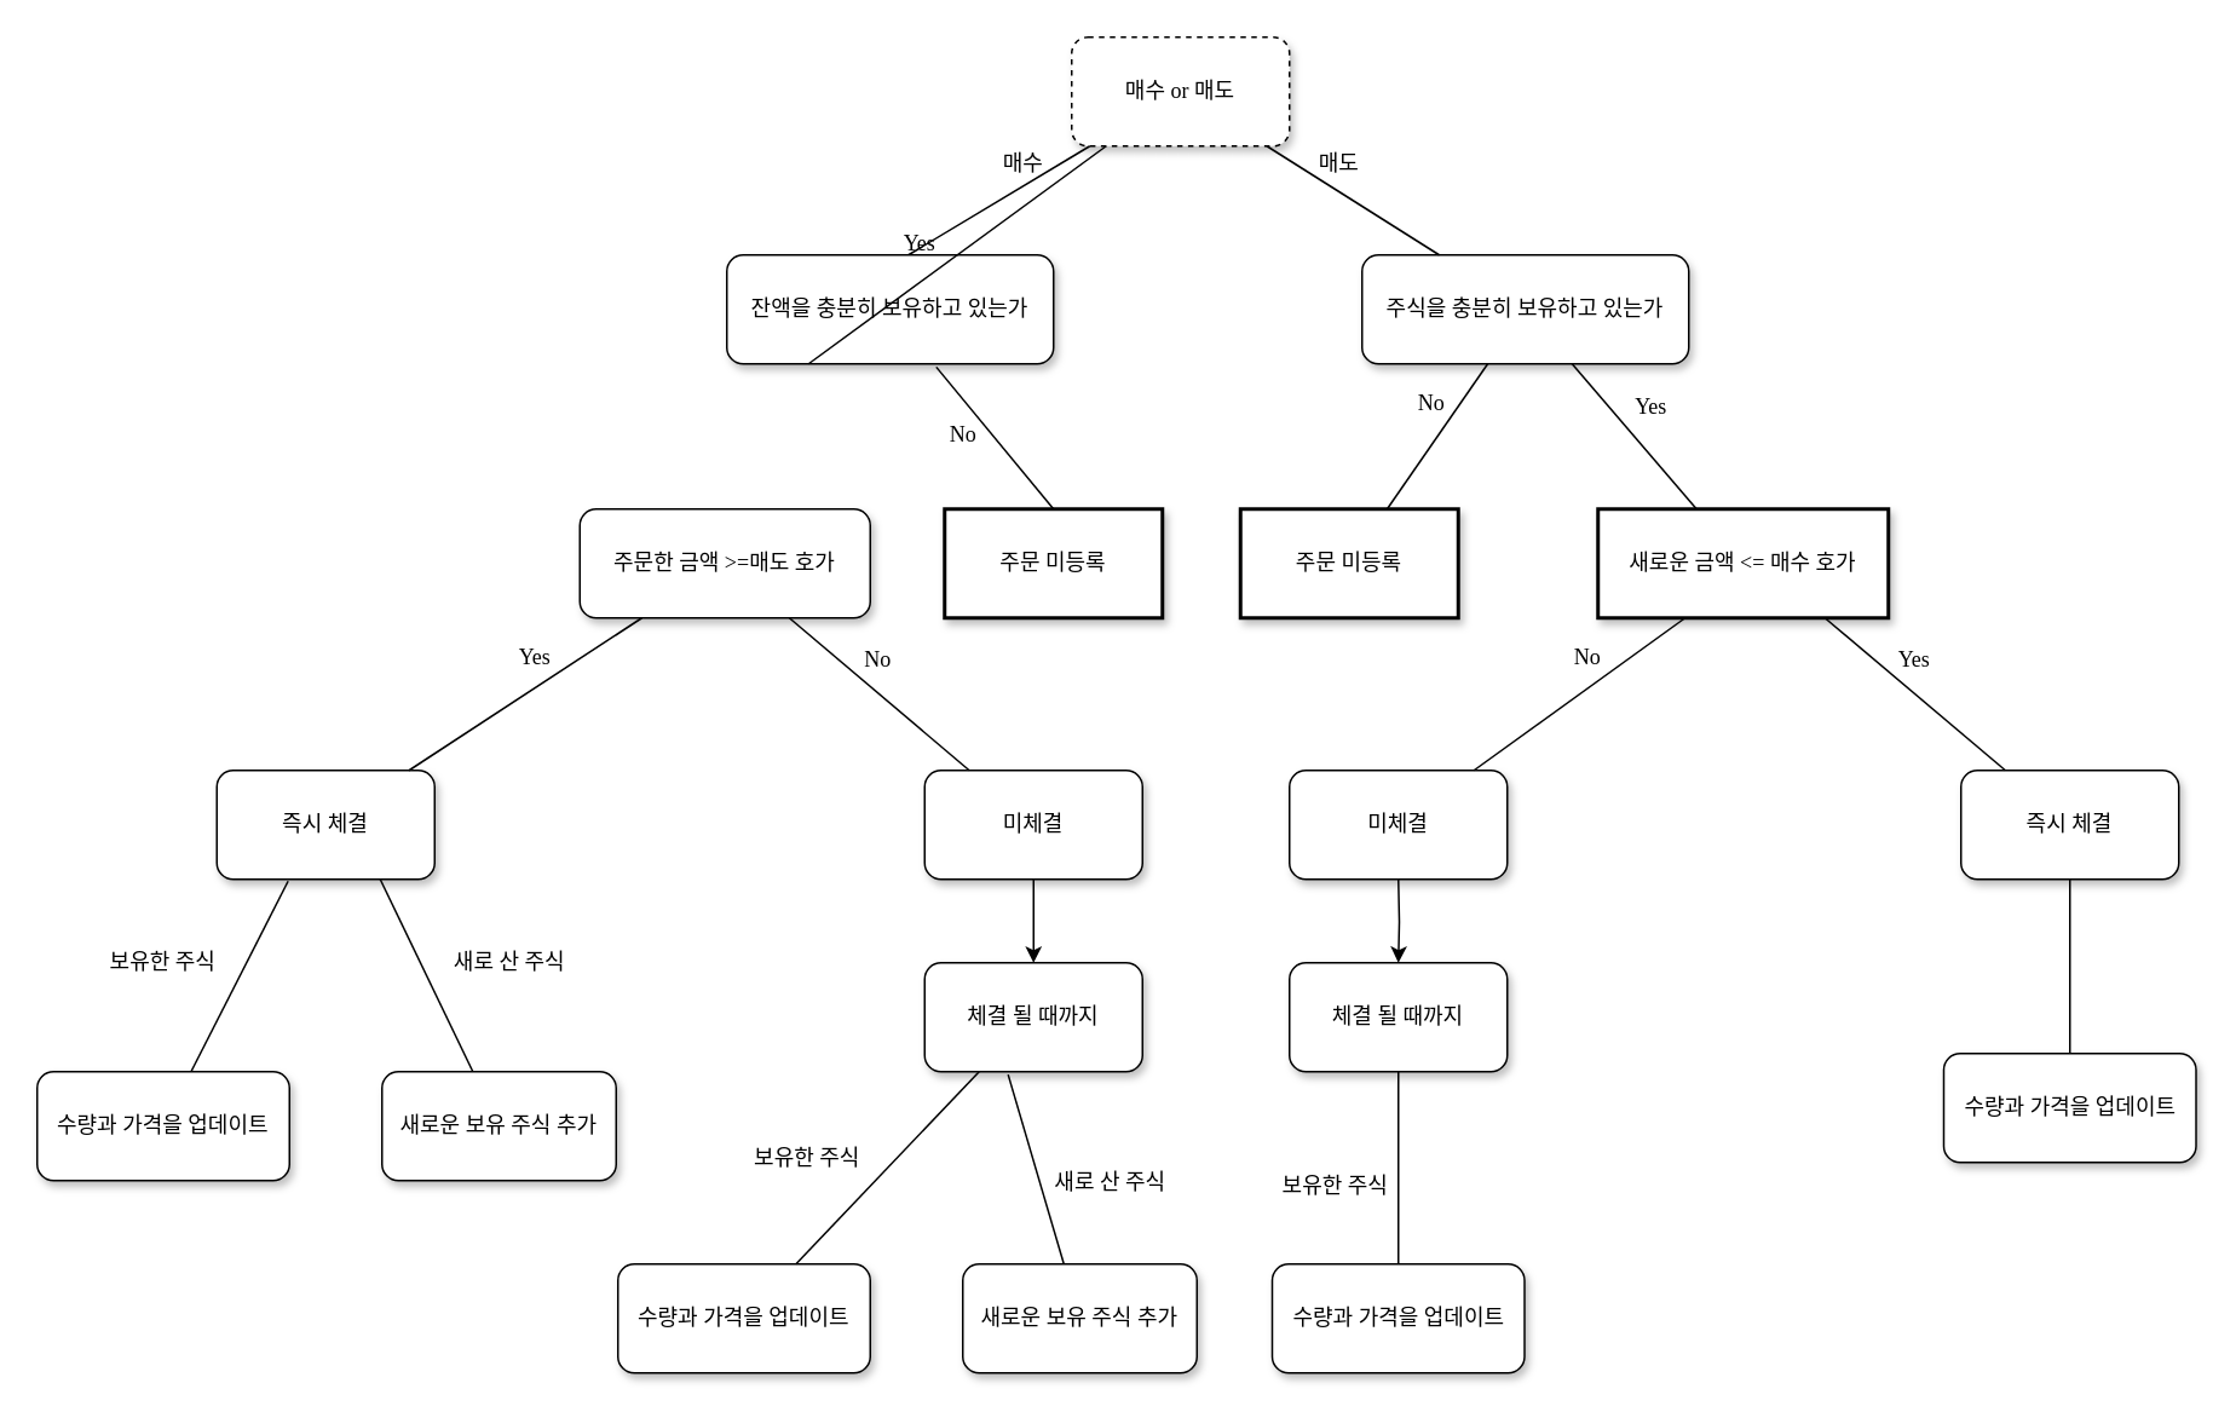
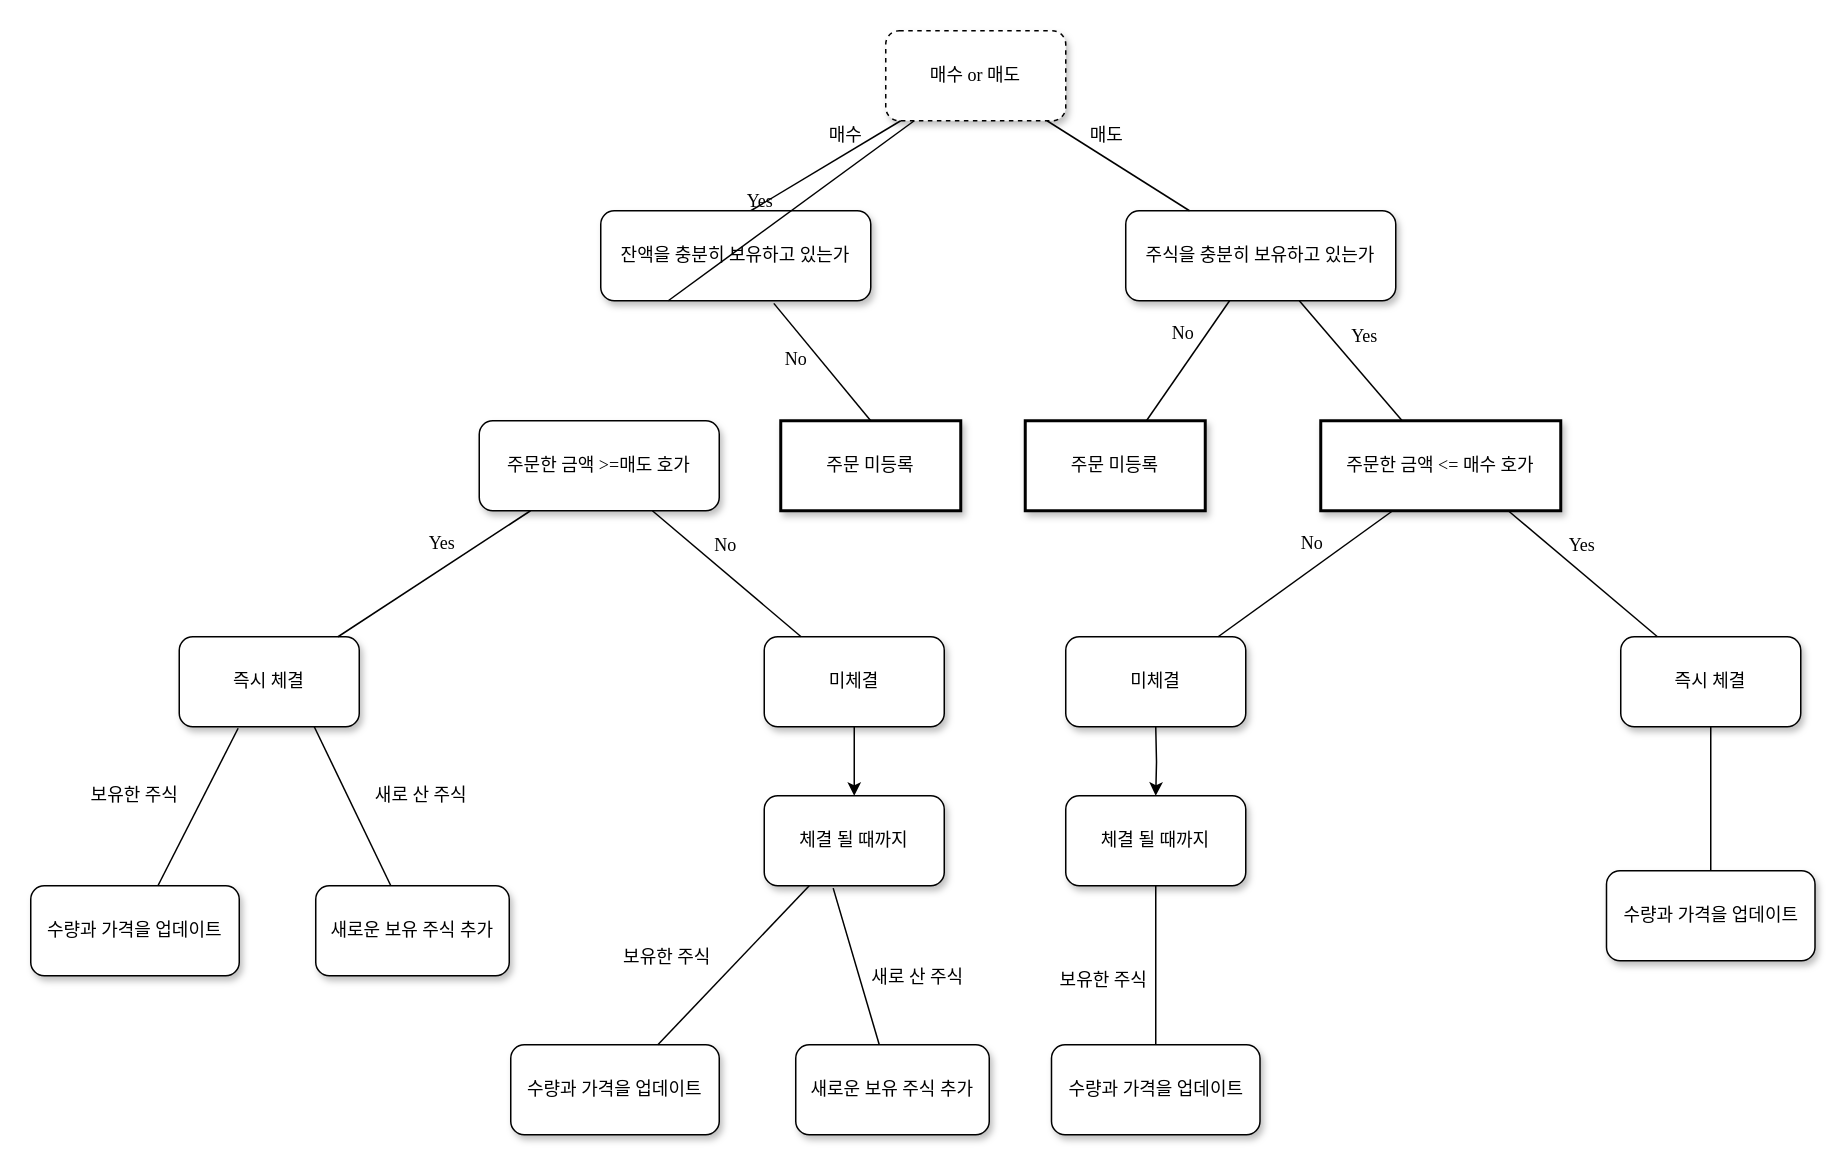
  <mxCell id="0" />
  <mxCell id="1" parent="0" />
  <mxCell id="2" value="매수 or 매도" style="whiteSpace=wrap;html=1;rounded=1;shadow=1;labelBackgroundColor=none;strokeWidth=1;fontFamily=Verdana;fontSize=12;align=center;dashed=1;" parent="1" vertex="1"><mxGeometry x="590" y="20" width="120" height="60" as="geometry" /></mxCell>
  <mxCell id="3" value="주문한 금액 &amp;gt;=&lt;span style=&quot;background-color: initial;&quot;&gt;매도 호가&lt;/span&gt;" style="whiteSpace=wrap;html=1;rounded=1;shadow=1;labelBackgroundColor=none;strokeWidth=1;fontFamily=Verdana;fontSize=12;align=center;" parent="1" vertex="1"><mxGeometry x="319" y="280" width="160" height="60" as="geometry" /></mxCell>
  <mxCell id="4" value="주식을 충분히 보유하고 있는가" style="whiteSpace=wrap;html=1;rounded=1;shadow=1;labelBackgroundColor=none;strokeWidth=1;fontFamily=Verdana;fontSize=12;align=center;" parent="1" vertex="1"><mxGeometry x="750" y="140" width="180" height="60" as="geometry" /></mxCell>
  <mxCell id="5" value="매도" style="rounded=0;html=1;labelBackgroundColor=none;startArrow=none;startFill=0;startSize=5;endArrow=none;endFill=0;endSize=5;jettySize=auto;orthogonalLoop=1;strokeWidth=1;fontFamily=Verdana;fontSize=12" parent="1" source="2" target="4" edge="1"><mxGeometry x="-0.3" y="13" relative="1" as="geometry"><mxPoint as="offset" /></mxGeometry></mxCell>
  <mxCell id="6" value="매수" style="rounded=0;html=1;labelBackgroundColor=none;startArrow=none;startFill=0;startSize=5;endArrow=none;endFill=0;endSize=5;jettySize=auto;orthogonalLoop=1;strokeWidth=1;fontFamily=Verdana;fontSize=12" parent="1" source="2" edge="1"><mxGeometry x="-0.359" y="-11" relative="1" as="geometry"><mxPoint as="offset" /><mxPoint x="500" y="140" as="targetPoint" /></mxGeometry></mxCell>
  <mxCell id="7" value="즉시 체결" style="whiteSpace=wrap;html=1;rounded=1;shadow=1;labelBackgroundColor=none;strokeWidth=1;fontFamily=Verdana;fontSize=12;align=center;" parent="1" vertex="1"><mxGeometry x="119" y="424" width="120" height="60" as="geometry" /></mxCell>
  <mxCell id="8" style="edgeStyle=orthogonalEdgeStyle;rounded=0;orthogonalLoop=1;jettySize=auto;html=1;exitX=0.5;exitY=1;exitDx=0;exitDy=0;entryX=0.5;entryY=0;entryDx=0;entryDy=0;" edge="1" parent="1" source="9" target="34"><mxGeometry relative="1" as="geometry" /></mxCell>
  <mxCell id="9" value="&lt;span&gt;미체결&lt;/span&gt;" style="whiteSpace=wrap;html=1;rounded=1;shadow=1;labelBackgroundColor=none;strokeWidth=1;fontFamily=Verdana;fontSize=12;align=center;" parent="1" vertex="1"><mxGeometry x="509" y="424" width="120" height="60" as="geometry" /></mxCell>
  <mxCell id="10" value="&lt;span&gt;주문 미등록&lt;/span&gt;" style="whiteSpace=wrap;html=1;rounded=0;shadow=1;labelBackgroundColor=none;strokeWidth=2;fontFamily=Verdana;fontSize=12;align=center;" parent="1" vertex="1"><mxGeometry x="683" y="280" width="120" height="60" as="geometry" /></mxCell>
- <mxCell id="11" value="새로운 금액 &amp;lt;=&amp;nbsp;&lt;span style=&quot;background-color: initial;&quot;&gt;매수 호가&lt;/span&gt;" style="whiteSpace=wrap;html=1;rounded=0;shadow=1;labelBackgroundColor=none;strokeWidth=2;fontFamily=Verdana;fontSize=12;align=center;" parent="1" vertex="1"><mxGeometry x="880" y="280" width="160" height="60" as="geometry" /></mxCell>
+ <mxCell id="11" value="주문한 금액 &amp;lt;=&amp;nbsp;&lt;span style=&quot;background-color: initial;&quot;&gt;매수 호가&lt;/span&gt;" style="whiteSpace=wrap;html=1;rounded=0;shadow=1;labelBackgroundColor=none;strokeWidth=2;fontFamily=Verdana;fontSize=12;align=center;" parent="1" vertex="1"><mxGeometry x="880" y="280" width="160" height="60" as="geometry" /></mxCell>
  <mxCell id="12" value="수량과 가격을 업데이트" style="whiteSpace=wrap;html=1;rounded=1;shadow=1;labelBackgroundColor=none;strokeWidth=1;fontFamily=Verdana;fontSize=12;align=center;" parent="1" vertex="1"><mxGeometry x="20" y="590" width="139" height="60" as="geometry" /></mxCell>
  <mxCell id="13" value="새로운 보유 주식 추가" style="whiteSpace=wrap;html=1;rounded=1;shadow=1;labelBackgroundColor=none;strokeWidth=1;fontFamily=Verdana;fontSize=12;align=center;" parent="1" vertex="1"><mxGeometry x="210" y="590" width="129" height="60" as="geometry" /></mxCell>
  <mxCell id="14" value="Yes" style="rounded=0;html=1;labelBackgroundColor=none;startArrow=none;startFill=0;startSize=5;endArrow=none;endFill=0;endSize=5;jettySize=auto;orthogonalLoop=1;strokeWidth=1;fontFamily=Verdana;fontSize=12" parent="1" source="3" target="7" edge="1"><mxGeometry x="-0.2" y="-14" relative="1" as="geometry"><mxPoint as="offset" /></mxGeometry></mxCell>
  <mxCell id="15" value="No" style="rounded=0;html=1;labelBackgroundColor=none;startArrow=none;startFill=0;startSize=5;endArrow=none;endFill=0;endSize=5;jettySize=auto;orthogonalLoop=1;strokeWidth=1;fontFamily=Verdana;fontSize=12" parent="1" source="3" target="9" edge="1"><mxGeometry x="-0.2" y="14" relative="1" as="geometry"><mxPoint as="offset" /></mxGeometry></mxCell>
  <mxCell id="16" value="No" style="rounded=0;html=1;labelBackgroundColor=none;startArrow=none;startFill=0;startSize=5;endArrow=none;endFill=0;endSize=5;jettySize=auto;orthogonalLoop=1;strokeWidth=1;fontFamily=Verdana;fontSize=12" parent="1" source="4" target="10" edge="1"><mxGeometry x="-0.261" y="-13" relative="1" as="geometry"><mxPoint as="offset" /></mxGeometry></mxCell>
  <mxCell id="17" value="Yes" style="rounded=0;html=1;labelBackgroundColor=none;startArrow=none;startFill=0;startSize=5;endArrow=none;endFill=0;endSize=5;jettySize=auto;orthogonalLoop=1;strokeWidth=1;fontFamily=Verdana;fontSize=12" parent="1" source="4" target="11" edge="1"><mxGeometry x="-0.129" y="17" relative="1" as="geometry"><mxPoint as="offset" /></mxGeometry></mxCell>
  <mxCell id="18" value="보유한 주식" style="rounded=0;html=1;labelBackgroundColor=none;startArrow=none;startFill=0;startSize=5;endArrow=none;endFill=0;endSize=5;jettySize=auto;orthogonalLoop=1;strokeWidth=1;fontFamily=Verdana;fontSize=12" parent="1" target="12" edge="1"><mxGeometry x="0.206" y="-40" relative="1" as="geometry"><mxPoint x="-1" as="offset" /><mxPoint x="158.261" y="485" as="sourcePoint" /></mxGeometry></mxCell>
  <mxCell id="19" value="새로 산 주식" style="rounded=0;html=1;labelBackgroundColor=none;startArrow=none;startFill=0;startSize=5;endArrow=none;endFill=0;endSize=5;jettySize=auto;orthogonalLoop=1;strokeWidth=1;fontFamily=Verdana;fontSize=12;exitX=0.75;exitY=1;exitDx=0;exitDy=0;" parent="1" source="7" target="13" edge="1"><mxGeometry x="0.228" y="44" relative="1" as="geometry"><mxPoint as="offset" /><mxPoint x="244.348" y="485" as="sourcePoint" /></mxGeometry></mxCell>
  <mxCell id="20" value="수량과 가격을 업데이트" style="whiteSpace=wrap;html=1;rounded=1;shadow=1;labelBackgroundColor=none;strokeWidth=1;fontFamily=Verdana;fontSize=12;align=center;" vertex="1" parent="1"><mxGeometry x="1070.5" y="580" width="139" height="60" as="geometry" /></mxCell>
  <mxCell id="21" value="" style="rounded=0;html=1;labelBackgroundColor=none;startArrow=none;startFill=0;startSize=5;endArrow=none;endFill=0;endSize=5;jettySize=auto;orthogonalLoop=1;strokeWidth=1;fontFamily=Verdana;fontSize=12;exitX=0.5;exitY=1;exitDx=0;exitDy=0;" edge="1" parent="1" target="20" source="27"><mxGeometry x="-0.042" y="-40" relative="1" as="geometry"><mxPoint as="offset" /><mxPoint x="1108.261" y="485" as="sourcePoint" /></mxGeometry></mxCell>
  <mxCell id="22" value="잔액을 충분히 보유하고 있는가" style="whiteSpace=wrap;html=1;rounded=1;shadow=1;labelBackgroundColor=none;strokeWidth=1;fontFamily=Verdana;fontSize=12;align=center;" vertex="1" parent="1"><mxGeometry x="400" y="140" width="180" height="60" as="geometry" /></mxCell>
  <mxCell id="23" value="&lt;span&gt;주문 미등록&lt;/span&gt;" style="whiteSpace=wrap;html=1;rounded=0;shadow=1;labelBackgroundColor=none;strokeWidth=2;fontFamily=Verdana;fontSize=12;align=center;" vertex="1" parent="1"><mxGeometry x="520" y="280" width="120" height="60" as="geometry" /></mxCell>
  <mxCell id="24" value="No" style="rounded=0;html=1;labelBackgroundColor=none;startArrow=none;startFill=0;startSize=5;endArrow=none;endFill=0;endSize=5;jettySize=auto;orthogonalLoop=1;strokeWidth=1;fontFamily=Verdana;fontSize=12;exitX=0.641;exitY=1.029;exitDx=0;exitDy=0;exitPerimeter=0;entryX=0.5;entryY=0;entryDx=0;entryDy=0;" edge="1" parent="1" target="23" source="22"><mxGeometry x="-0.261" y="-13" relative="1" as="geometry"><mxPoint as="offset" /><mxPoint x="455" y="200" as="sourcePoint" /><mxPoint x="550" y="280" as="targetPoint" /></mxGeometry></mxCell>
  <mxCell id="25" value="Yes" style="rounded=0;html=1;labelBackgroundColor=none;startArrow=none;startFill=0;startSize=5;endArrow=none;endFill=0;endSize=5;jettySize=auto;orthogonalLoop=1;strokeWidth=1;fontFamily=Verdana;fontSize=12;exitX=0.25;exitY=1;exitDx=0;exitDy=0;" edge="1" parent="1" source="22" target="2"><mxGeometry x="-0.129" y="17" relative="1" as="geometry"><mxPoint as="offset" /><mxPoint x="502" y="200" as="sourcePoint" /><mxPoint x="570" y="280" as="targetPoint" /></mxGeometry></mxCell>
  <mxCell id="26" value="미체결" style="whiteSpace=wrap;html=1;rounded=1;shadow=1;labelBackgroundColor=none;strokeWidth=1;fontFamily=Verdana;fontSize=12;align=center;" vertex="1" parent="1"><mxGeometry x="710" y="424" width="120" height="60" as="geometry" /></mxCell>
  <mxCell id="27" value="&lt;span&gt;즉시 체결&lt;/span&gt;" style="whiteSpace=wrap;html=1;rounded=1;shadow=1;labelBackgroundColor=none;strokeWidth=1;fontFamily=Verdana;fontSize=12;align=center;" vertex="1" parent="1"><mxGeometry x="1080" y="424" width="120" height="60" as="geometry" /></mxCell>
  <mxCell id="28" value="No" style="rounded=0;html=1;labelBackgroundColor=none;startArrow=none;startFill=0;startSize=5;endArrow=none;endFill=0;endSize=5;jettySize=auto;orthogonalLoop=1;strokeWidth=1;fontFamily=Verdana;fontSize=12" edge="1" parent="1" target="26"><mxGeometry x="-0.2" y="-14" relative="1" as="geometry"><mxPoint as="offset" /><mxPoint x="928" y="340" as="sourcePoint" /></mxGeometry></mxCell>
  <mxCell id="29" value="Yes" style="rounded=0;html=1;labelBackgroundColor=none;startArrow=none;startFill=0;startSize=5;endArrow=none;endFill=0;endSize=5;jettySize=auto;orthogonalLoop=1;strokeWidth=1;fontFamily=Verdana;fontSize=12" edge="1" parent="1" target="27"><mxGeometry x="-0.2" y="14" relative="1" as="geometry"><mxPoint as="offset" /><mxPoint x="1005" y="340" as="sourcePoint" /></mxGeometry></mxCell>
  <mxCell id="30" value="수량과 가격을 업데이트" style="whiteSpace=wrap;html=1;rounded=1;shadow=1;labelBackgroundColor=none;strokeWidth=1;fontFamily=Verdana;fontSize=12;align=center;" vertex="1" parent="1"><mxGeometry x="340" y="696" width="139" height="60" as="geometry" /></mxCell>
  <mxCell id="31" value="새로운 보유 주식 추가" style="whiteSpace=wrap;html=1;rounded=1;shadow=1;labelBackgroundColor=none;strokeWidth=1;fontFamily=Verdana;fontSize=12;align=center;" vertex="1" parent="1"><mxGeometry x="530" y="696" width="129" height="60" as="geometry" /></mxCell>
  <mxCell id="32" value="보유한 주식" style="rounded=0;html=1;labelBackgroundColor=none;startArrow=none;startFill=0;startSize=5;endArrow=none;endFill=0;endSize=5;jettySize=auto;orthogonalLoop=1;strokeWidth=1;fontFamily=Verdana;fontSize=12;exitX=0.25;exitY=1;exitDx=0;exitDy=0;" edge="1" parent="1" target="30"><mxGeometry x="0.36" y="-36" relative="1" as="geometry"><mxPoint as="offset" /><mxPoint x="539" y="590" as="sourcePoint" /></mxGeometry></mxCell>
  <mxCell id="33" value="새로 산 주식" style="rounded=0;html=1;labelBackgroundColor=none;startArrow=none;startFill=0;startSize=5;endArrow=none;endFill=0;endSize=5;jettySize=auto;orthogonalLoop=1;strokeWidth=1;fontFamily=Verdana;fontSize=12;exitX=0.383;exitY=1.026;exitDx=0;exitDy=0;exitPerimeter=0;" edge="1" parent="1" target="31" source="34"><mxGeometry x="0.338" y="37" relative="1" as="geometry"><mxPoint as="offset" /><mxPoint x="570" y="600" as="sourcePoint" /></mxGeometry></mxCell>
  <mxCell id="34" value="체결 될 때까지" style="whiteSpace=wrap;html=1;rounded=1;shadow=1;labelBackgroundColor=none;strokeWidth=1;fontFamily=Verdana;fontSize=12;align=center;" vertex="1" parent="1"><mxGeometry x="509" y="530" width="120" height="60" as="geometry" /></mxCell>
  <mxCell id="35" style="edgeStyle=orthogonalEdgeStyle;rounded=0;orthogonalLoop=1;jettySize=auto;html=1;exitX=0.5;exitY=1;exitDx=0;exitDy=0;entryX=0.5;entryY=0;entryDx=0;entryDy=0;" edge="1" parent="1" target="38"><mxGeometry relative="1" as="geometry"><mxPoint x="770" y="484" as="sourcePoint" /></mxGeometry></mxCell>
  <mxCell id="36" value="수량과 가격을 업데이트" style="whiteSpace=wrap;html=1;rounded=1;shadow=1;labelBackgroundColor=none;strokeWidth=1;fontFamily=Verdana;fontSize=12;align=center;" vertex="1" parent="1"><mxGeometry x="700.5" y="696" width="139" height="60" as="geometry" /></mxCell>
  <mxCell id="37" value="보유한 주식" style="rounded=0;html=1;labelBackgroundColor=none;startArrow=none;startFill=0;startSize=5;endArrow=none;endFill=0;endSize=5;jettySize=auto;orthogonalLoop=1;strokeWidth=1;fontFamily=Verdana;fontSize=12;exitX=0.5;exitY=1;exitDx=0;exitDy=0;" edge="1" parent="1" target="36" source="38"><mxGeometry x="0.18" y="-35" relative="1" as="geometry"><mxPoint as="offset" /><mxPoint x="740" y="590" as="sourcePoint" /></mxGeometry></mxCell>
  <mxCell id="38" value="체결 될 때까지" style="whiteSpace=wrap;html=1;rounded=1;shadow=1;labelBackgroundColor=none;strokeWidth=1;fontFamily=Verdana;fontSize=12;align=center;" vertex="1" parent="1"><mxGeometry x="710" y="530" width="120" height="60" as="geometry" /></mxCell>
